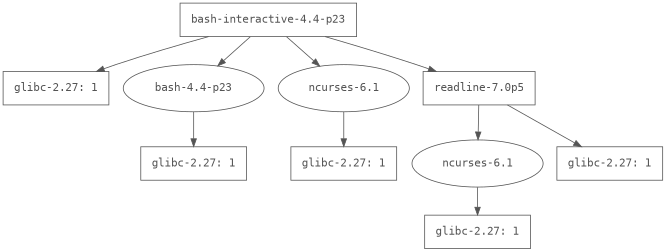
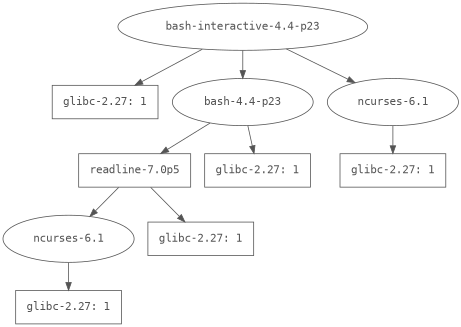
  digraph {
    node [color="#545454" fontcolor="#545454" fontname=monospace margin=.2 shape=rect]
    edge [color="#545454"]
-   n1 [label="bash-interactive-4.4-p23" shape=box]
+   n1 [label="bash-interactive-4.4-p23" shape=""]
    n2 [label="glibc-2.27: 1"]
    n3 [label="bash-4.4-p23" shape=""]
    n4 [label="ncurses-6.1" shape=""]
    n5 [label="readline-7.0p5" shape=box]
    n6 [label="glibc-2.27: 1"]
    n7 [label="glibc-2.27: 1"]
    n8 [label="ncurses-6.1" shape=""]
    n9 [label="glibc-2.27: 1"]
    n10 [label="glibc-2.27: 1"]
    n1 -> n2
    n1 -> n3
    n1 -> n4
-   n1 -> n5
+   n3 -> n5
    n3 -> n6
    n4 -> n7
    n5 -> n8
    n5 -> n9
    n8 -> n10
  }
